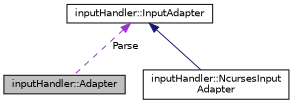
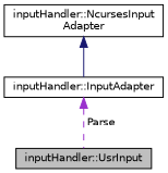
  digraph {
    node [color=black fillcolor=white fontname=Helvetica fontsize=10 shape=record style=filled]
    edge [dir=back fontname=Helvetica fontsize=10 labelfontname=Helvetica labelfontsize=10]
-   n1 [fillcolor=grey75 fontcolor=black height=0.2 label="inputHandler::Adapter" width=0.4]
+   n1 [fillcolor=grey75 fontcolor=black height=0.2 label="inputHandler::UsrInput" width=0.4]
    n2 [height=0.2 label="inputHandler::NcursesInput\lAdapter" width=0.4]
    n3 [height=0.2 label="inputHandler::InputAdapter" width=0.4]
    n3 -> n1 [color=darkorchid3 label=" Parse" style=dashed]
-   n3 -> n2 [color=midnightblue style=solid]
+   n2 -> n3 [color=midnightblue style=solid]
  }
